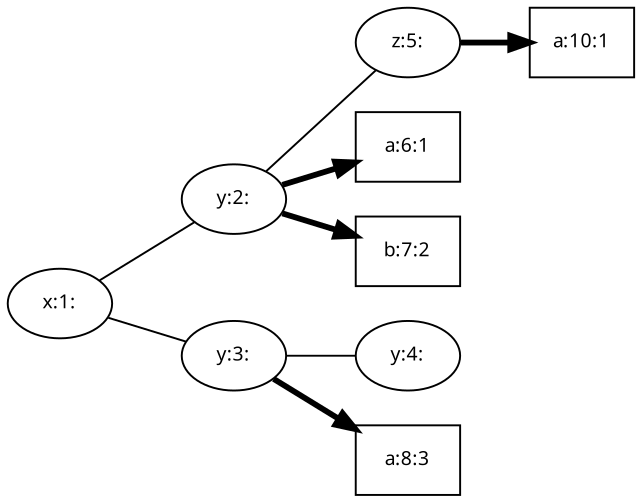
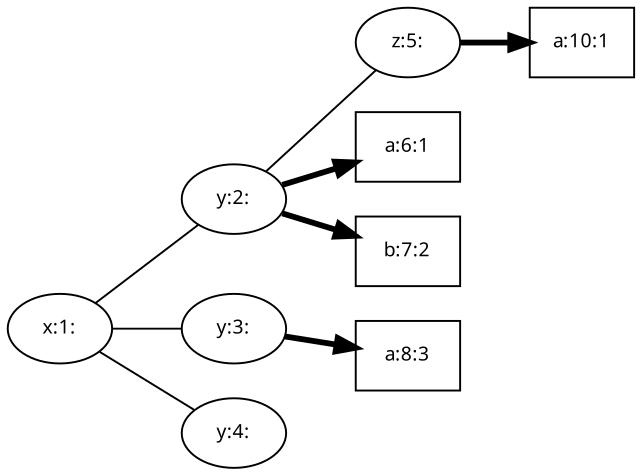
  digraph {
    rankdir=LR
    node [fontname="TeXGyrePagella-Regular" fontsize=10]
    edge [fontname="TeXGyrePagella-Regular" fontsize=10]
    n1 [label="x:1:"]
    n2 [label="y:2:"]
    n3 [label="y:3:"]
    n4 [label="y:4:"]
    n5 [label="z:5:"]
    n6 [label="a:6:1" shape=rectangle]
    n7 [label="b:7:2" shape=rectangle]
    n8 [label="a:8:3" shape=rectangle]
    n9 [label="a:10:1" shape=rectangle]
    n1 -> n2 [arrowhead=none]
    n1 -> n3 [arrowhead=none]
-   n3 -> n4 [arrowhead=none]
+   n1 -> n4 [arrowhead=none]
    n2 -> n5 [arrowhead=none]
    n2 -> n6 [penwidth=3]
    n2 -> n7 [penwidth=3]
    n3 -> n8 [penwidth=3]
    n5 -> n9 [penwidth=3]
  }
